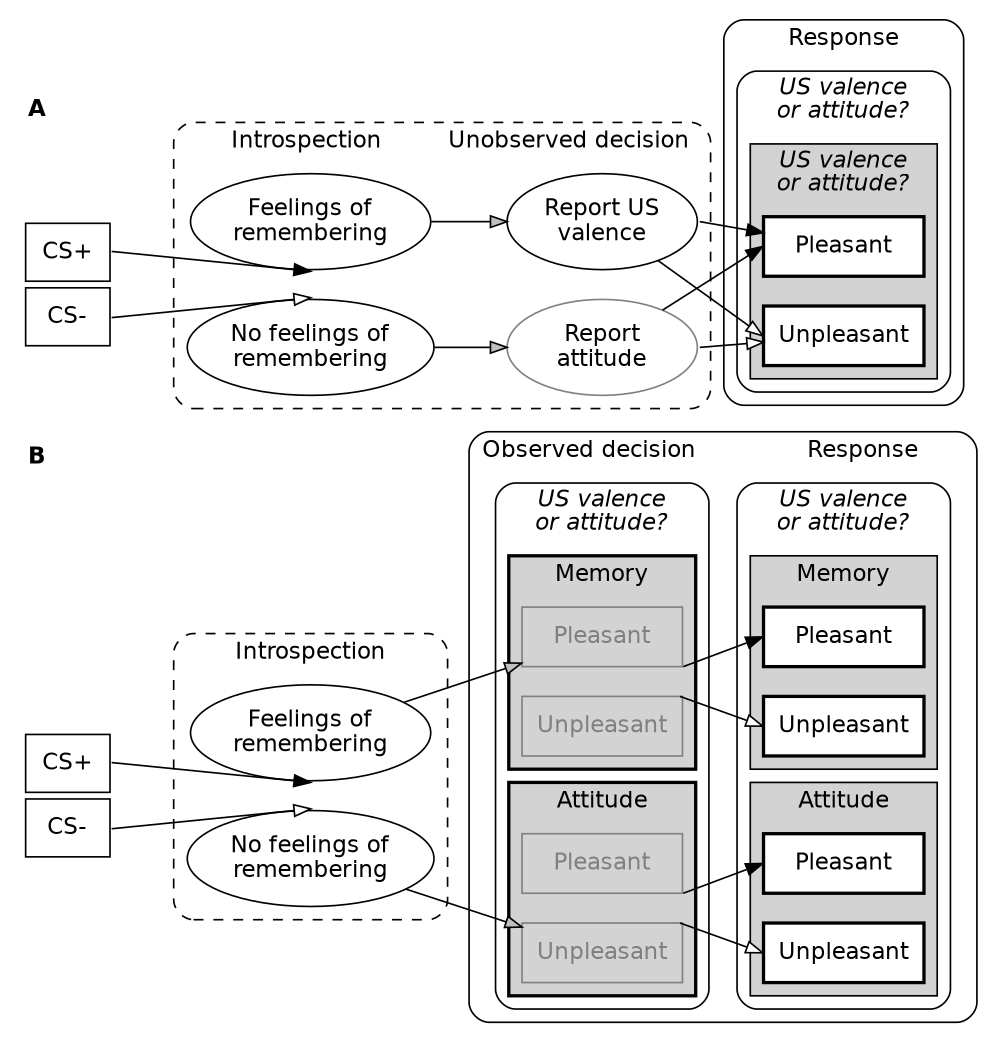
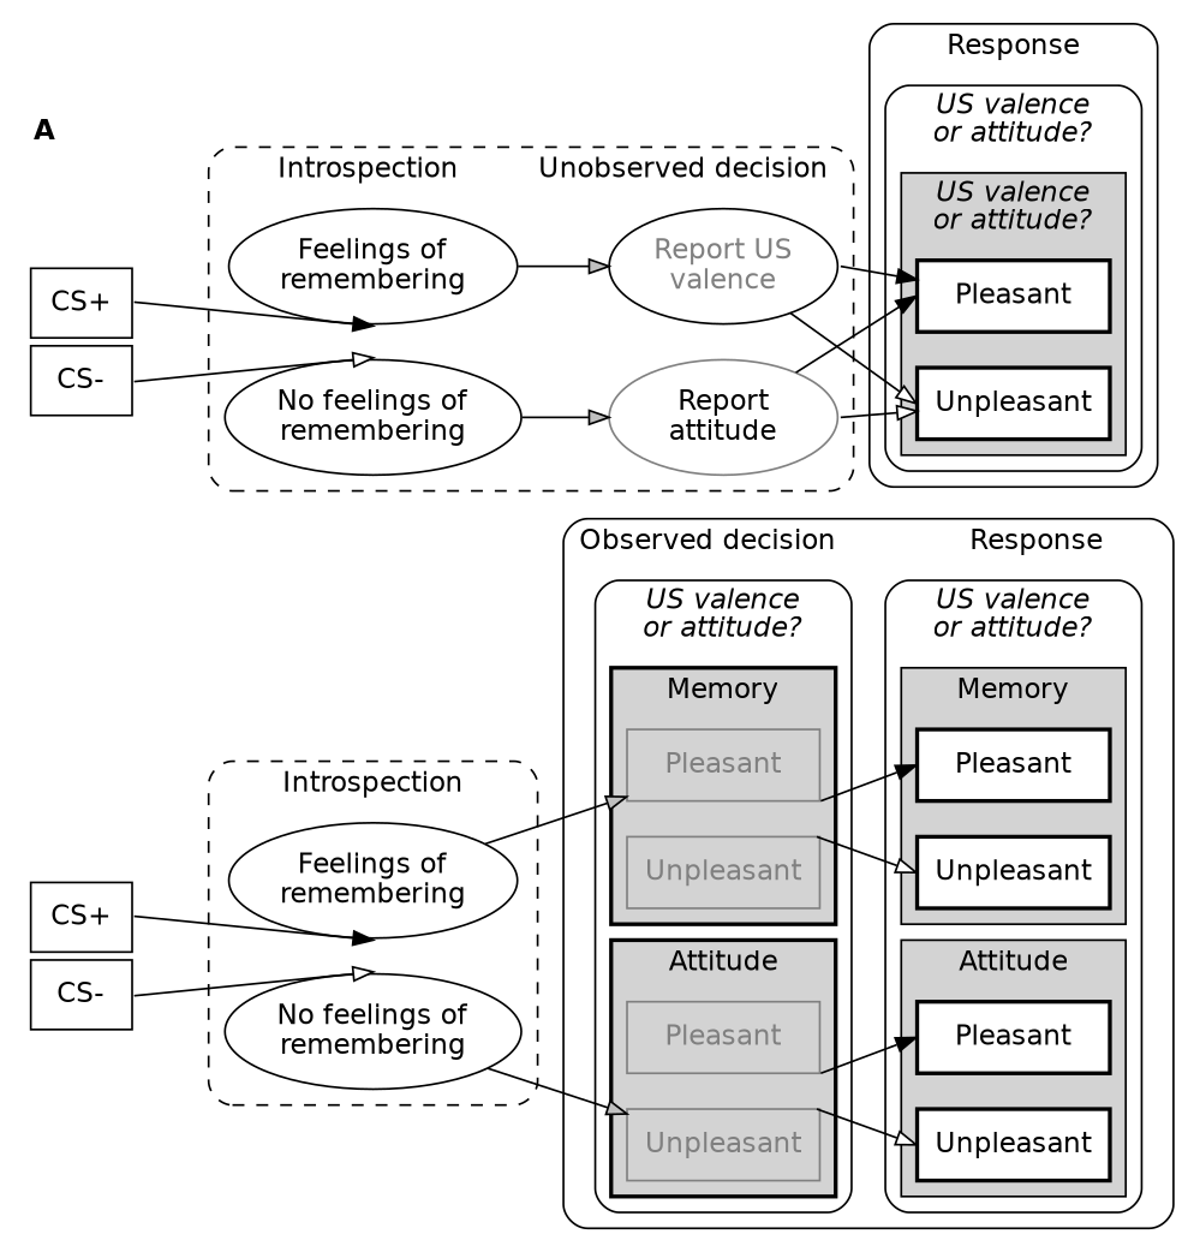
  digraph {
    compound=true
    fontname=Helvetica
    rankdir=LR
    splines=false
    node [fontname=Helvetica fontsize=14 shape=box fillcolor=white style=filled]
    edge [arrowhead=normal fontname=Helvetica]
    n1 [label=<<TABLE BORDER="0" CELLBORDER="1" CELLSPACING="4"  CELLPADDING="9"><TR><TD PORT="pos">CS+</TD></TR><TR><TD PORT="neg">CS-</TD></TR></TABLE>> margin=0.1 shape=plaintext fillcolor="" style=""]
    n2 [label=<<TABLE BORDER="0" CELLBORDER="1" CELLSPACING="4"  CELLPADDING="9"><TR><TD PORT="pos">CS+</TD></TR><TR><TD PORT="neg">CS-</TD></TR></TABLE>> margin=0.1 shape=plaintext fillcolor="" style=""]
    n3 [label=<<B>A        </B><BR /><BR /><BR />> shape=plaintext fillcolor="" style=""]
-   n4 [label=<<BR /><BR /><B>B        </B>> shape=plaintext fillcolor="" style=""]
-   n5 [height=0.8 label="Report US\nvalence" shape=oval width=1.6]
+   n5 [height=0.8 label="Report US\nvalence" shape=oval width=1.6 fontcolor="#808080"]
    n6 [color="#808080" height=0.8 label="Report\nattitude" shape=oval width=1.6]
    n7 [height=0.8 label="Feelings of\nremembering" shape=oval width=1.6]
    n8 [height=0.8 label="No feelings of\nremembering" shape=oval width=1.6]
    n9 [height=0.5 label=Pleasant style="bold,filled" width=1.35]
    n10 [height=0.5 label=Unpleasant style="bold,filled" width=1.35]
    n11 [height=0.8 label="Feelings of\nremembering" shape=oval width=1.25]
    n12 [height=0.8 label="No feelings of\nremembering" shape=oval width=1.25]
    n13 [color="#808080" fillcolor=lightgrey fontcolor="#808080" height=0.5 label=Pleasant width=1.35]
    n14 [color="#808080" fillcolor=lightgrey fontcolor="#808080" height=0.5 label=Unpleasant width=1.35]
    n15 [color="#808080" fillcolor=lightgrey fontcolor="#808080" height=0.5 label=Pleasant width=1.35]
    n16 [color="#808080" fillcolor=lightgrey fontcolor="#808080" height=0.5 label=Unpleasant width=1.35]
    n17 [height=0.5 label=Pleasant style="bold,filled" width=1.35]
    n18 [height=0.5 label=Unpleasant style="bold,filled" width=1.35]
    n19 [height=0.5 label=Pleasant style="bold,filled" width=1.35]
    n20 [height=0.5 label=Unpleasant style="bold,filled" width=1.35]
    subgraph sub_1 {
      rank=same
      n1
      n2
      n3
-     n4
    }
    subgraph cluster_2 {
      fontsize=14
      label="     Introspection         Unobserved decision"
      labeljust=c
      style="rounded, dashed"
      n7
      n8
      subgraph sub_3 {
        fontsize=14
        label="     Introspection         Unobserved decision"
        labeljust=c
        rank=same
        style="rounded, dashed"
        n5
        n6
      }
    }
    subgraph cluster_4 {
      fontsize=14
      label=Response
      labeljust=c
      style=rounded
      subgraph cluster_5 {
        color=black
        fillcolor=lightgrey
        fontsize=14
        label=<<I>US valence<BR />or attitude?</I>>
        labeljust=c
        style=rounded
        subgraph cluster_6 {
          color=black
          fillcolor=lightgrey
          fontsize=14
          label=<<I>US valence<BR />or attitude?</I>>
          labeljust=c
          style=filled
          n9
          n10
        }
      }
    }
    subgraph cluster_7 {
      fontsize=14
      label=Introspection
      labeljust=c
      style="rounded, dashed"
      n11
      n12
    }
    subgraph cluster_8 {
      fontsize=14
      label="Observed decision               Response      "
      labeljust=c
      style=rounded
      subgraph cluster_9 {
        color=black
        fillcolor=lightgrey
        fontsize=14
        label=<<I>US valence<BR />or attitude?</I>>
        labeljust=c
        style=rounded
        subgraph cluster_10 {
          color=black
          fillcolor=lightgrey
          fontsize=14
          label=Memory
          labeljust=c
          style="bold,filled"
          n13
          n14
        }
        subgraph cluster_11 {
          color=black
          fillcolor=lightgrey
          fontsize=14
          label=Attitude
          labeljust=c
          style="bold,filled"
          n15
          n16
        }
      }
      subgraph cluster_12 {
        color=black
        fillcolor=lightgrey
        fontsize=14
        label=<<I>US valence<BR />or attitude?</I>>
        labeljust=c
        style=rounded
        subgraph cluster_13 {
          color=black
          fillcolor=lightgrey
          fontsize=14
          label=Memory
          labeljust=c
          style=filled
          n17
          n18
        }
        subgraph cluster_14 {
          color=black
          fillcolor=lightgrey
          fontsize=14
          label=Attitude
          labeljust=c
          style=filled
          n19
          n20
        }
      }
    }
    n1 -> n11 [headport=s tailport=pos]
    n1 -> n12 [fillcolor=white headport=n tailport=neg]
-   n2 -> n4 [color=white arrowhead="" fontname=""]
    n2 -> n7 [headport=s tailport=pos]
    n2 -> n8 [fillcolor=white headport=n tailport=neg]
    n5 -> n9 [tailport=e]
    n5 -> n10 [fillcolor=white headport=w]
    n6 -> n9 [headport=w]
    n6 -> n10 [fillcolor=white tailport=e]
    n7 -> n5 [fillcolor=grey]
    n8 -> n6 [fillcolor=grey]
    n11 -> n13 [fillcolor=grey]
    n12 -> n16 [fillcolor=grey]
    n13 -> n17 [headport=w tailport=se]
    n14 -> n18 [fillcolor=white headport=w tailport=ne]
    n15 -> n19 [headport=w tailport=se]
    n16 -> n20 [fillcolor=white headport=w tailport=ne]
  }
